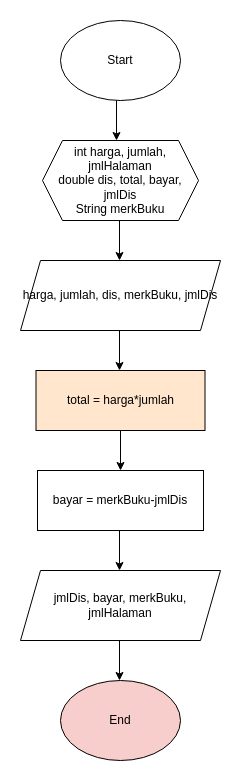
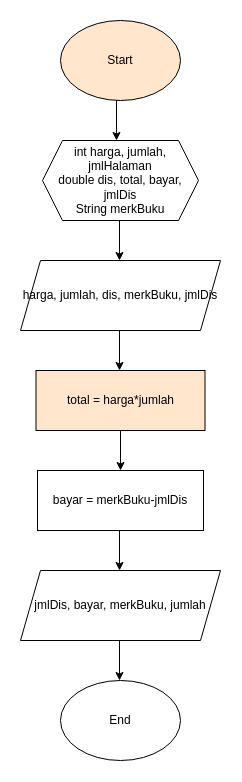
  <mxCell id="0" />
  <mxCell id="1" parent="0" />
- <mxCell id="2" value="Start" style="ellipse;whiteSpace=wrap;html=1;" vertex="1" parent="1"><mxGeometry x="60" y="20" width="120" height="80" as="geometry" /></mxCell>
+ <mxCell id="2" value="Start" style="ellipse;whiteSpace=wrap;html=1;fillColor=#ffe6cc;" vertex="1" parent="1"><mxGeometry x="60" y="20" width="120" height="80" as="geometry" /></mxCell>
  <mxCell id="3" value="" style="endArrow=classic;html=1;rounded=0;" edge="1" parent="1"><mxGeometry width="50" height="50" relative="1" as="geometry"><mxPoint x="116" y="100" as="sourcePoint" /><mxPoint x="116" y="140" as="targetPoint" /></mxGeometry></mxCell>
  <mxCell id="4" value="int harga, jumlah, jmlHalaman&lt;br&gt;double dis, total, bayar, jmlDis&lt;br&gt;String merkBuku" style="shape=hexagon;perimeter=hexagonPerimeter2;whiteSpace=wrap;html=1;fixedSize=1;" vertex="1" parent="1"><mxGeometry x="42" y="140" width="156" height="80" as="geometry" /></mxCell>
  <mxCell id="5" value="" style="endArrow=classic;html=1;rounded=0;" edge="1" parent="1"><mxGeometry width="50" height="50" relative="1" as="geometry"><mxPoint x="119" y="220" as="sourcePoint" /><mxPoint x="119" y="260" as="targetPoint" /></mxGeometry></mxCell>
  <mxCell id="6" value="harga, jumlah, dis, merkBuku, jmlDis" style="shape=parallelogram;perimeter=parallelogramPerimeter;whiteSpace=wrap;html=1;fixedSize=1;" vertex="1" parent="1"><mxGeometry x="20" y="260" width="200" height="70" as="geometry" /></mxCell>
  <mxCell id="7" value="" style="endArrow=classic;html=1;rounded=0;" edge="1" parent="1"><mxGeometry width="50" height="50" relative="1" as="geometry"><mxPoint x="119" y="330" as="sourcePoint" /><mxPoint x="119" y="370" as="targetPoint" /></mxGeometry></mxCell>
  <mxCell id="8" value="total = harga*jumlah" style="rounded=0;whiteSpace=wrap;html=1;fillColor=#ffe6cc;" vertex="1" parent="1"><mxGeometry x="35.5" y="370" width="169" height="60" as="geometry" /></mxCell>
  <mxCell id="9" value="" style="endArrow=classic;html=1;rounded=0;" edge="1" parent="1"><mxGeometry width="50" height="50" relative="1" as="geometry"><mxPoint x="120" y="430" as="sourcePoint" /><mxPoint x="120" y="470" as="targetPoint" /></mxGeometry></mxCell>
  <mxCell id="10" value="bayar = merkBuku-jmlDis" style="rounded=0;whiteSpace=wrap;html=1;" vertex="1" parent="1"><mxGeometry x="37" y="470" width="166" height="60" as="geometry" /></mxCell>
  <mxCell id="11" value="" style="endArrow=classic;html=1;rounded=0;" edge="1" parent="1"><mxGeometry width="50" height="50" relative="1" as="geometry"><mxPoint x="119" y="530" as="sourcePoint" /><mxPoint x="119" y="570" as="targetPoint" /></mxGeometry></mxCell>
- <mxCell id="12" value="jmlDis, bayar, merkBuku, jmlHalaman" style="shape=parallelogram;perimeter=parallelogramPerimeter;whiteSpace=wrap;html=1;fixedSize=1;" vertex="1" parent="1"><mxGeometry x="20" y="570" width="200" height="70" as="geometry" /></mxCell>
+ <mxCell id="12" value="jmlDis, bayar, merkBuku, jumlah" style="shape=parallelogram;perimeter=parallelogramPerimeter;whiteSpace=wrap;html=1;fixedSize=1;" vertex="1" parent="1"><mxGeometry x="20" y="570" width="200" height="70" as="geometry" /></mxCell>
  <mxCell id="13" value="" style="endArrow=classic;html=1;rounded=0;" edge="1" parent="1"><mxGeometry width="50" height="50" relative="1" as="geometry"><mxPoint x="119" y="640" as="sourcePoint" /><mxPoint x="119" y="680" as="targetPoint" /></mxGeometry></mxCell>
- <mxCell id="14" value="End" style="ellipse;whiteSpace=wrap;html=1;fillColor=#f8cecc;" vertex="1" parent="1"><mxGeometry x="60" y="680" width="120" height="80" as="geometry" /></mxCell>
+ <mxCell id="14" value="End" style="ellipse;whiteSpace=wrap;html=1;" vertex="1" parent="1"><mxGeometry x="60" y="680" width="120" height="80" as="geometry" /></mxCell>
